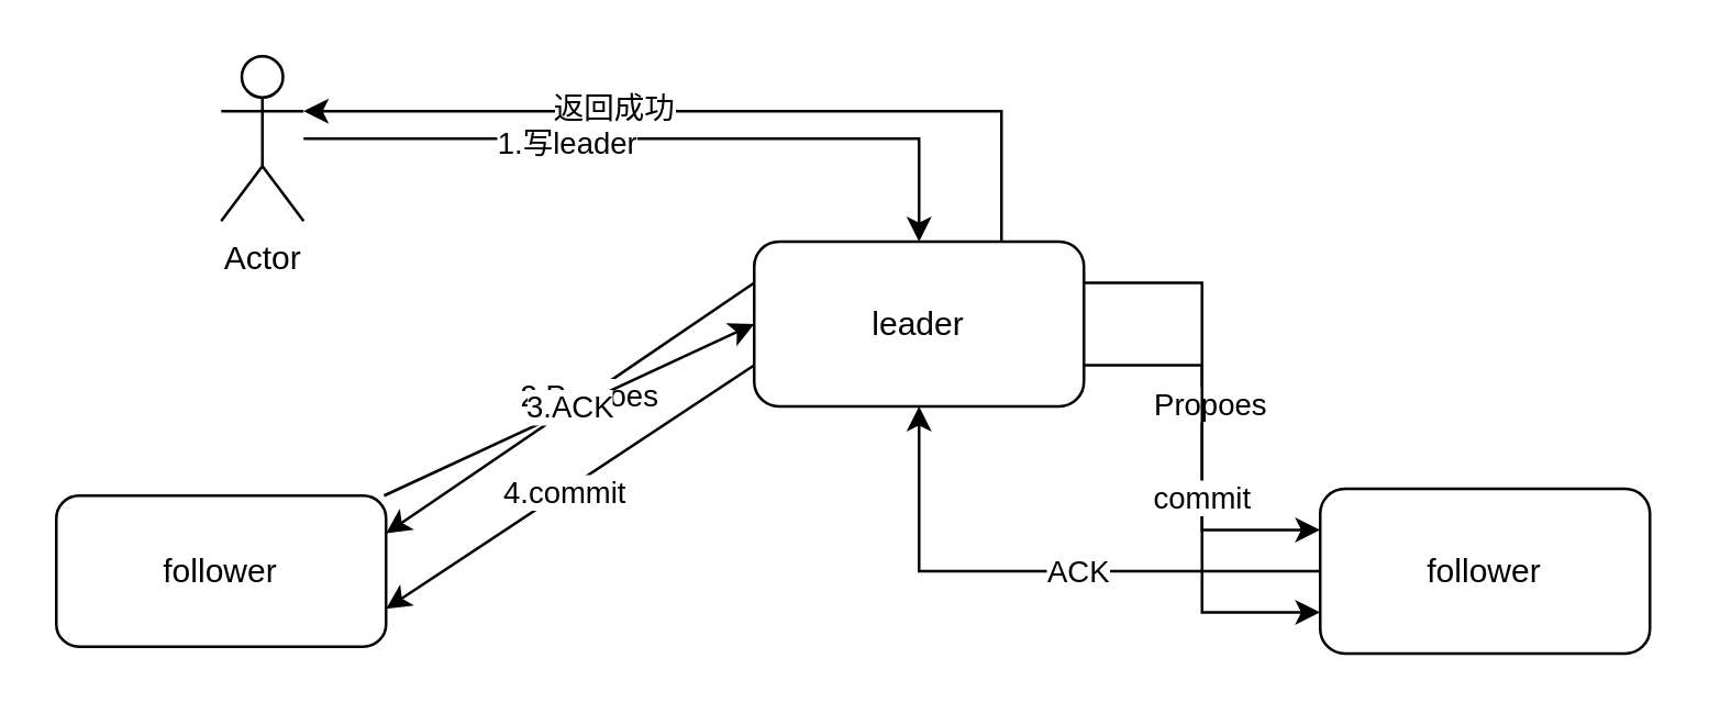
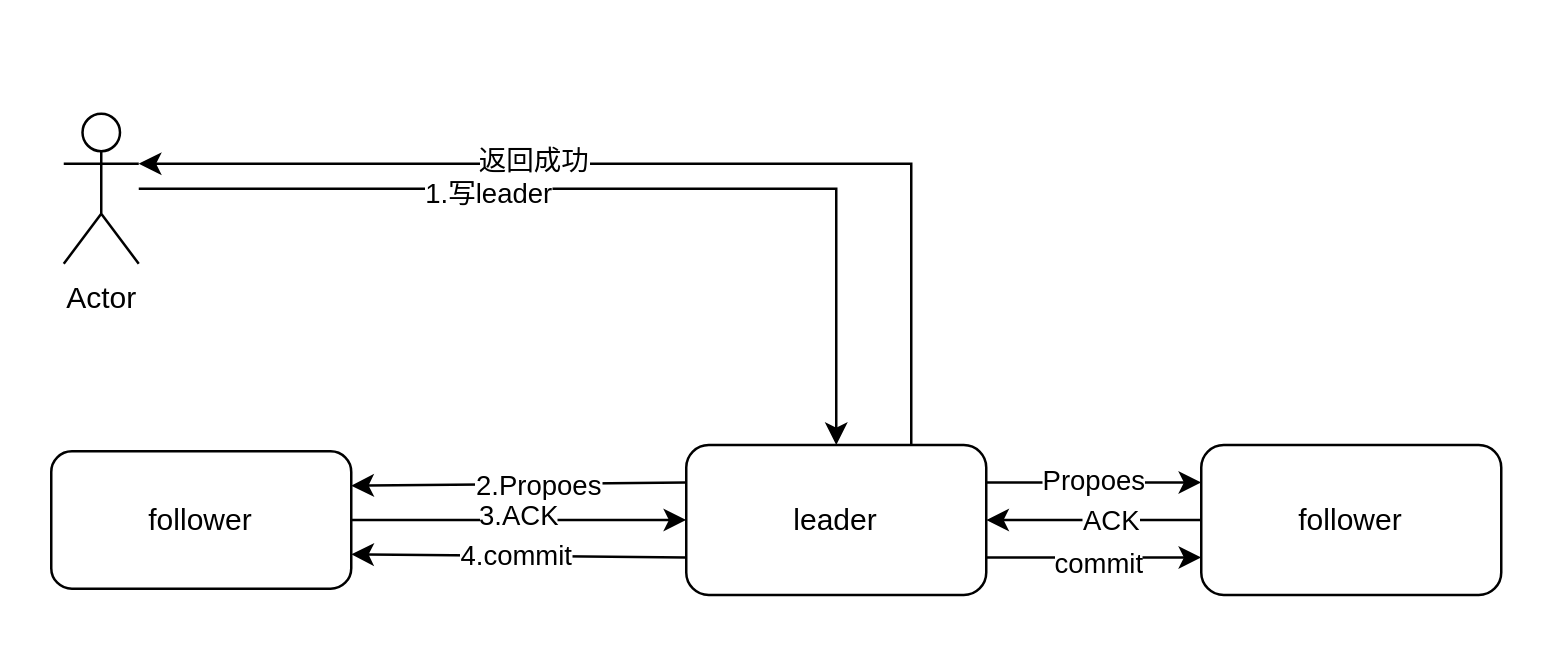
  <mxCell id="0" />
  <mxCell id="1" parent="0" />
  <mxCell id="2" style="edgeStyle=orthogonalEdgeStyle;rounded=0;orthogonalLoop=1;jettySize=auto;html=1;entryX=0.5;entryY=0;entryDx=0;entryDy=0;" edge="1" parent="1" source="4" target="14"><mxGeometry relative="1" as="geometry" /></mxCell>
  <mxCell id="3" value="1.写leader" style="edgeLabel;html=1;align=center;verticalAlign=middle;resizable=0;points=[];" vertex="1" connectable="0" parent="2"><mxGeometry x="-0.272" y="-1" relative="1" as="geometry"><mxPoint as="offset" /></mxGeometry></mxCell>
- <mxCell id="4" value="Actor" style="shape=umlActor;verticalLabelPosition=bottom;verticalAlign=top;html=1;outlineConnect=0;" vertex="1" parent="1"><mxGeometry x="80" y="20" width="30" height="60" as="geometry" /></mxCell>
+ <mxCell id="4" value="Actor" style="shape=umlActor;verticalLabelPosition=bottom;verticalAlign=top;html=1;outlineConnect=0;" vertex="1" parent="1"><mxGeometry x="25" y="45" width="30" height="60" as="geometry" /></mxCell>
  <mxCell id="5" value="" style="edgeStyle=orthogonalEdgeStyle;rounded=0;orthogonalLoop=1;jettySize=auto;html=1;" edge="1" parent="1" source="7" target="14"><mxGeometry relative="1" as="geometry" /></mxCell>
  <mxCell id="6" value="ACK" style="edgeLabel;html=1;align=center;verticalAlign=middle;resizable=0;points=[];" vertex="1" connectable="0" parent="5"><mxGeometry x="-0.14" relative="1" as="geometry"><mxPoint as="offset" /></mxGeometry></mxCell>
  <mxCell id="7" value="follower" style="rounded=1;whiteSpace=wrap;html=1;" vertex="1" parent="1"><mxGeometry x="480" y="177.5" width="120" height="60" as="geometry" /></mxCell>
  <mxCell id="8" style="edgeStyle=orthogonalEdgeStyle;rounded=0;orthogonalLoop=1;jettySize=auto;html=1;exitX=1;exitY=0.25;exitDx=0;exitDy=0;entryX=0;entryY=0.25;entryDx=0;entryDy=0;" edge="1" parent="1" source="14" target="7"><mxGeometry relative="1" as="geometry" /></mxCell>
  <mxCell id="9" value="Propoes" style="edgeLabel;html=1;align=center;verticalAlign=middle;resizable=0;points=[];" vertex="1" connectable="0" parent="8"><mxGeometry x="-0.023" y="2" relative="1" as="geometry"><mxPoint y="1" as="offset" /></mxGeometry></mxCell>
  <mxCell id="10" style="edgeStyle=orthogonalEdgeStyle;rounded=0;orthogonalLoop=1;jettySize=auto;html=1;exitX=1;exitY=0.75;exitDx=0;exitDy=0;entryX=0;entryY=0.75;entryDx=0;entryDy=0;" edge="1" parent="1" source="14" target="7"><mxGeometry relative="1" as="geometry" /></mxCell>
  <mxCell id="11" value="commit" style="edgeLabel;html=1;align=center;verticalAlign=middle;resizable=0;points=[];" vertex="1" connectable="0" parent="10"><mxGeometry x="0.023" y="-1" relative="1" as="geometry"><mxPoint y="1" as="offset" /></mxGeometry></mxCell>
  <mxCell id="12" style="edgeStyle=orthogonalEdgeStyle;rounded=0;orthogonalLoop=1;jettySize=auto;html=1;exitX=0.75;exitY=0;exitDx=0;exitDy=0;entryX=1;entryY=0.333;entryDx=0;entryDy=0;entryPerimeter=0;" edge="1" parent="1" source="14" target="4"><mxGeometry relative="1" as="geometry" /></mxCell>
  <mxCell id="13" value="返回成功" style="edgeLabel;html=1;align=center;verticalAlign=middle;resizable=0;points=[];" vertex="1" connectable="0" parent="12"><mxGeometry x="0.259" y="-1" relative="1" as="geometry"><mxPoint x="1" as="offset" /></mxGeometry></mxCell>
- <mxCell id="14" value="leader" style="rounded=1;whiteSpace=wrap;html=1;" vertex="1" parent="1"><mxGeometry x="274" y="87.5" width="120" height="60" as="geometry" /></mxCell>
+ <mxCell id="14" value="leader" style="rounded=1;whiteSpace=wrap;html=1;" vertex="1" parent="1"><mxGeometry x="274" y="177.5" width="120" height="60" as="geometry" /></mxCell>
  <mxCell id="15" value="follower" style="rounded=1;whiteSpace=wrap;html=1;" vertex="1" parent="1"><mxGeometry x="20" y="180" width="120" height="55" as="geometry" /></mxCell>
  <mxCell id="16" value="" style="endArrow=classic;html=1;exitX=0;exitY=0.25;exitDx=0;exitDy=0;entryX=1;entryY=0.25;entryDx=0;entryDy=0;" edge="1" parent="1" source="14" target="15"><mxGeometry width="50" height="50" relative="1" as="geometry"><mxPoint x="420" y="290" as="sourcePoint" /><mxPoint x="470" y="240" as="targetPoint" /></mxGeometry></mxCell>
  <mxCell id="17" value="2.Propoes" style="edgeLabel;html=1;align=center;verticalAlign=middle;resizable=0;points=[];" vertex="1" connectable="0" parent="16"><mxGeometry x="-0.103" relative="1" as="geometry"><mxPoint as="offset" /></mxGeometry></mxCell>
  <mxCell id="18" value="" style="endArrow=classic;html=1;entryX=0;entryY=0.5;entryDx=0;entryDy=0;" edge="1" parent="1" source="15" target="14"><mxGeometry width="50" height="50" relative="1" as="geometry"><mxPoint x="420" y="290" as="sourcePoint" /><mxPoint x="240" y="220" as="targetPoint" /></mxGeometry></mxCell>
  <mxCell id="19" value="3.ACK" style="edgeLabel;html=1;align=center;verticalAlign=middle;resizable=0;points=[];" vertex="1" connectable="0" parent="18"><mxGeometry x="-0.019" y="-3" relative="1" as="geometry"><mxPoint y="-5" as="offset" /></mxGeometry></mxCell>
  <mxCell id="20" value="" style="endArrow=classic;html=1;entryX=1;entryY=0.75;entryDx=0;entryDy=0;exitX=0;exitY=0.75;exitDx=0;exitDy=0;" edge="1" parent="1" source="14" target="15"><mxGeometry width="50" height="50" relative="1" as="geometry"><mxPoint x="420" y="290" as="sourcePoint" /><mxPoint x="470" y="240" as="targetPoint" /></mxGeometry></mxCell>
  <mxCell id="21" value="4.commit" style="edgeLabel;html=1;align=center;verticalAlign=middle;resizable=0;points=[];" vertex="1" connectable="0" parent="20"><mxGeometry x="0.03" relative="1" as="geometry"><mxPoint as="offset" /></mxGeometry></mxCell>
